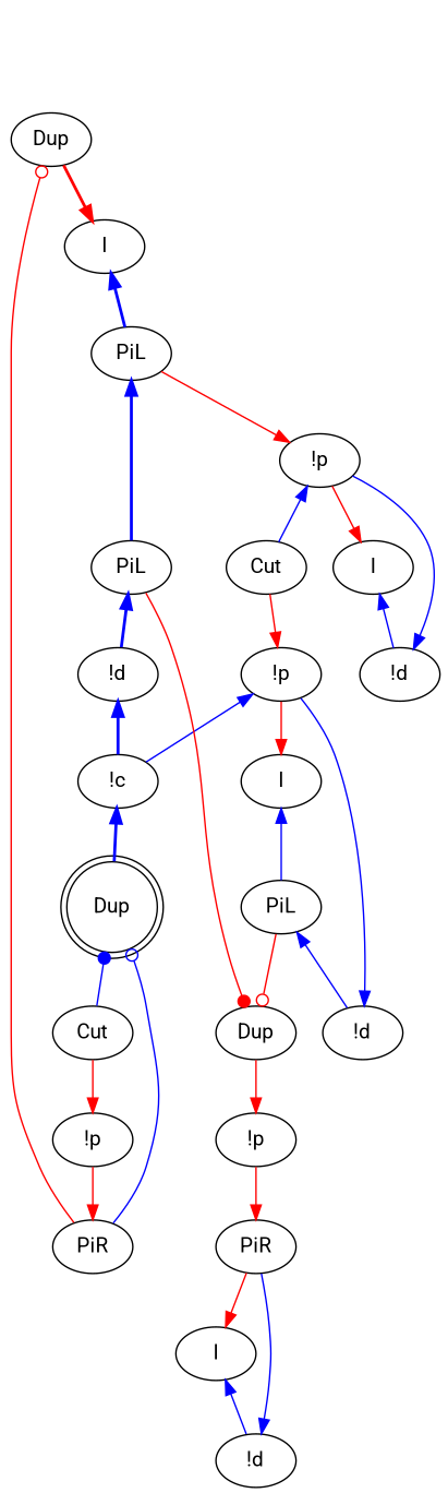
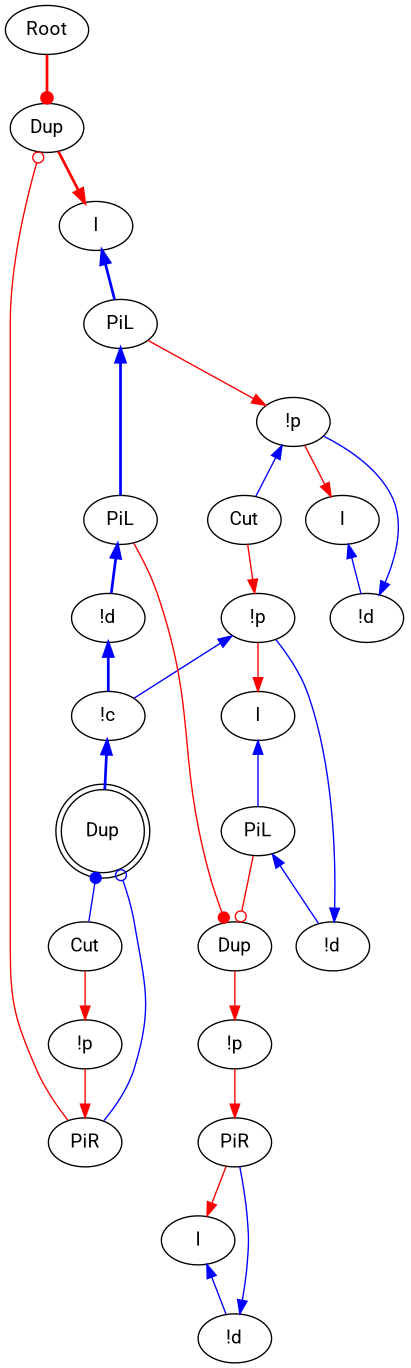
  digraph {
    fontname=Roboto
    node [fontname=Roboto]
    edge [color=blue fontname=Roboto dir=back]
+   n1 [label=Root]
    n2 [label=Dup]
    n3 [label="!p"]
    n4 [label=I]
    n5 [label=Cut]
    n6 [label="!d"]
    n7 [label="!p"]
    n8 [label=PiR]
    n9 [label=I]
    n10 [label="!d"]
    n11 [label=I]
    n12 [label=PiL]
    n13 [label="!p"]
    n14 [label=PiR]
    n15 [label=Cut]
    n16 [label=Dup shape=doublecircle]
    n17 [label="!p"]
    n18 [label="!c"]
    n19 [label=I]
    n20 [label="!d"]
    n21 [label="!d"]
    n22 [label=PiL]
    n23 [label=Dup]
    n24 [label=PiL]
+   n1 -> n2 [arrowhead=dot color=red penwidth=2 dir=""]
    n2 -> n11 [color=red penwidth=2 dir=""]
    n3 -> n4 [color=red dir=""]
    n3 -> n5
    n4 -> n6
    n5 -> n17 [color=red dir=""]
    n6 -> n3
    n7 -> n8 [color=red dir=""]
    n8 -> n9 [color=red dir=""]
    n9 -> n10
    n10 -> n8
    n11 -> n12 [penwidth=2]
    n12 -> n3 [color=red dir=""]
    n12 -> n22 [penwidth=2]
    n13 -> n14 [color=red dir=""]
    n14 -> n2 [arrowhead=odot color=red dir=""]
    n15 -> n13 [color=red dir=""]
    n16 -> n14 [arrowtail=odot]
    n16 -> n15 [arrowtail=dot]
    n17 -> n18
    n17 -> n19 [color=red dir=""]
    n18 -> n16 [penwidth=2]
    n19 -> n24
    n20 -> n18 [penwidth=2]
    n21 -> n17
    n22 -> n20 [penwidth=2]
    n22 -> n23 [arrowhead=dot color=red dir=""]
    n23 -> n7 [color=red dir=""]
    n24 -> n21
    n24 -> n23 [arrowhead=odot color=red dir=""]
  }
